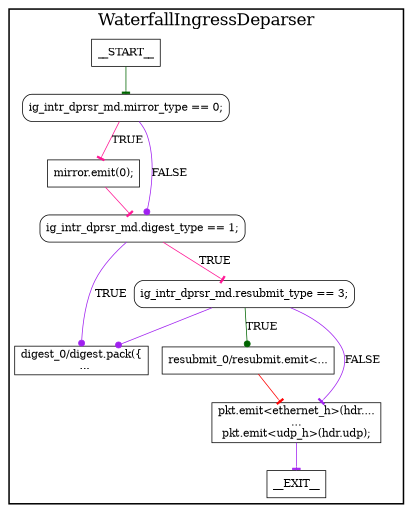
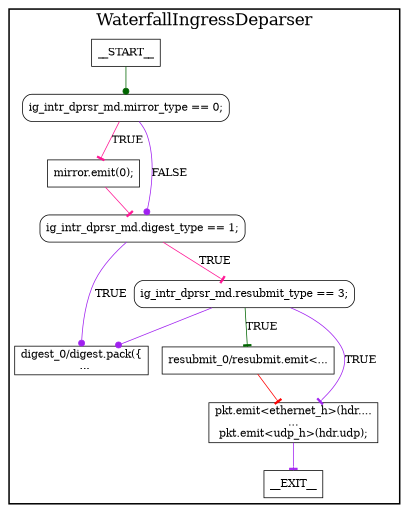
  digraph {
    node [shape=rectangle style=solid]
    edge [arrowhead=tee color=purple]
    n1 [label=__START__]
    n2 [label="ig_intr_dprsr_md.mirror_type == 0;" style=rounded]
    n3 [label=__EXIT__]
    n4 [label="mirror.emit(0);"]
    n5 [label="ig_intr_dprsr_md.digest_type == 1;" style=rounded]
    n6 [label="digest_0/digest.pack({\n  ..."]
    n7 [label="ig_intr_dprsr_md.resubmit_type == 3;" style=rounded]
    n8 [label="resubmit_0/resubmit.emit<..."]
    n9 [label="pkt.emit<ethernet_h>(hdr....\n...\npkt.emit<udp_h>(hdr.udp);"]
    subgraph cluster_1 {
      fontsize="22pt"
      label=WaterfallIngressDeparser
      style=bold
      n1
      n2
      n3
      n4
      n5
      n6
      n7
      n8
      n9
    }
-   n1 -> n2 [color=darkgreen]
+   n1 -> n2 [arrowhead=dot color=darkgreen]
    n2 -> n4 [color=deeppink label=TRUE]
    n2 -> n5 [arrowhead=dot label=FALSE]
    n4 -> n5 [color=deeppink]
    n5 -> n6 [arrowhead=dot label=TRUE]
    n5 -> n7 [color=deeppink label=TRUE]
    n7 -> n6 [arrowhead=dot]
-   n7 -> n8 [arrowhead=dot color=darkgreen label=TRUE]
-   n7 -> n9 [label=FALSE]
+   n7 -> n8 [color=darkgreen label=TRUE]
+   n7 -> n9 [label=TRUE]
    n8 -> n9 [color=red]
    n9 -> n3
  }
